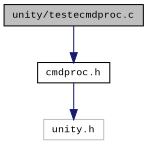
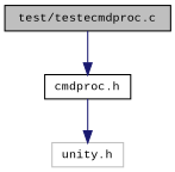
  digraph {
    fontname="Liberation Mono"
    node [color=black fillcolor=white fontname="Liberation Mono" fontsize=10 shape=record style=filled]
    edge [color=midnightblue fontname="Liberation Mono" fontsize=10 labelfontname=Helvetica labelfontsize=10 style=solid]
-   n1 [fillcolor=grey75 fontcolor=black height=0.2 label="unity/testecmdproc.c" width=0.4]
+   n1 [fillcolor=grey75 fontcolor=black height=0.2 label="test/testecmdproc.c" width=0.4]
    n2 [height=0.2 label="cmdproc.h" width=0.4]
    n3 [color=grey75 height=0.2 label="unity.h" width=0.4]
    n1 -> n2
    n2 -> n3
  }
